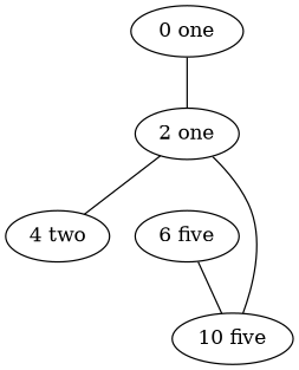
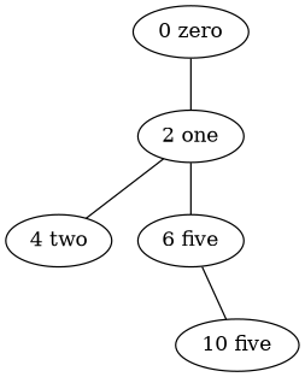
  graph {
-   "0 zero" [label="0 one"]
+   "0 zero"
    "2 one"
    "4 two"
    n4 [label="6 five"]
    "10 five"
    "0 zero" -- "2 one"
    "2 one" -- "4 two"
-   "2 one" -- "10 five"
+   "2 one" -- n4
    n4 -- "10 five"
  }
